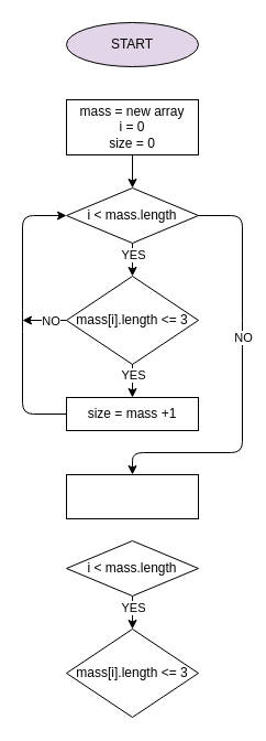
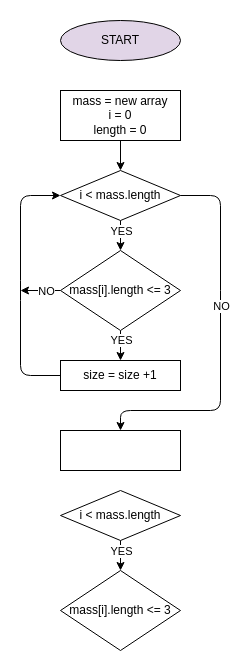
  <mxCell id="0" />
  <mxCell id="1" parent="0" />
  <mxCell id="2" value="START" style="ellipse;whiteSpace=wrap;html=1;fillColor=#e1d5e7;" vertex="1" parent="1"><mxGeometry x="60" y="20" width="120" height="40" as="geometry" /></mxCell>
  <mxCell id="3" value="" style="edgeStyle=none;html=1;" edge="1" parent="1" source="4" target="9"><mxGeometry relative="1" as="geometry" /></mxCell>
- <mxCell id="4" value="mass = new array&lt;br&gt;i = 0&lt;br&gt;size = 0" style="rounded=0;whiteSpace=wrap;html=1;" vertex="1" parent="1"><mxGeometry x="60" y="90" width="120" height="50" as="geometry" /></mxCell>
+ <mxCell id="4" value="mass = new array&lt;br&gt;i = 0&lt;br&gt;length = 0" style="rounded=0;whiteSpace=wrap;html=1;" vertex="1" parent="1"><mxGeometry x="60" y="90" width="120" height="50" as="geometry" /></mxCell>
  <mxCell id="5" value="" style="edgeStyle=none;html=1;" edge="1" parent="1" source="9" target="19"><mxGeometry relative="1" as="geometry" /></mxCell>
  <mxCell id="6" value="YES" style="edgeLabel;html=1;align=center;verticalAlign=middle;resizable=0;points=[];" vertex="1" connectable="0" parent="5"><mxGeometry x="-0.352" relative="1" as="geometry"><mxPoint as="offset" /></mxGeometry></mxCell>
  <mxCell id="7" style="edgeStyle=none;html=1;startArrow=none;" edge="1" parent="1" target="22"><mxGeometry relative="1" as="geometry"><mxPoint x="220" y="290" as="sourcePoint" /><mxPoint x="120" y="420" as="targetPoint" /><Array as="points"><mxPoint x="220" y="410" /><mxPoint x="120" y="410" /></Array></mxGeometry></mxCell>
  <mxCell id="8" value="NO" style="edgeLabel;html=1;align=center;verticalAlign=middle;resizable=0;points=[];" vertex="1" connectable="0" parent="7"><mxGeometry x="-0.873" relative="1" as="geometry"><mxPoint as="offset" /></mxGeometry></mxCell>
  <mxCell id="9" value="i &amp;lt; mass.length" style="rhombus;whiteSpace=wrap;html=1;" vertex="1" parent="1"><mxGeometry x="60" y="170" width="120" height="50" as="geometry" /></mxCell>
  <mxCell id="10" value="" style="edgeStyle=none;html=1;" edge="1" parent="1" source="19" target="15"><mxGeometry relative="1" as="geometry" /></mxCell>
  <mxCell id="11" value="YES" style="edgeLabel;html=1;align=center;verticalAlign=middle;resizable=0;points=[];" vertex="1" connectable="0" parent="10"><mxGeometry x="-0.39" relative="1" as="geometry"><mxPoint as="offset" /></mxGeometry></mxCell>
  <mxCell id="12" style="edgeStyle=none;html=1;exitX=0;exitY=0.5;exitDx=0;exitDy=0;" edge="1" parent="1" source="19"><mxGeometry relative="1" as="geometry"><mxPoint x="20" y="290" as="targetPoint" /></mxGeometry></mxCell>
  <mxCell id="13" value="NO" style="edgeLabel;html=1;align=center;verticalAlign=middle;resizable=0;points=[];" vertex="1" connectable="0" parent="12"><mxGeometry x="-0.232" relative="1" as="geometry"><mxPoint as="offset" /></mxGeometry></mxCell>
  <mxCell id="14" value="" style="edgeStyle=none;html=1;entryX=0;entryY=0.5;entryDx=0;entryDy=0;" edge="1" parent="1" source="15" target="9"><mxGeometry relative="1" as="geometry"><Array as="points"><mxPoint x="20" y="375" /><mxPoint x="20" y="290" /><mxPoint x="20" y="195" /></Array></mxGeometry></mxCell>
- <mxCell id="15" value="size = mass +1" style="rounded=0;whiteSpace=wrap;html=1;" vertex="1" parent="1"><mxGeometry x="60" y="360" width="120" height="30" as="geometry" /></mxCell>
+ <mxCell id="15" value="size = size +1" style="rounded=0;whiteSpace=wrap;html=1;" vertex="1" parent="1"><mxGeometry x="60" y="360" width="120" height="30" as="geometry" /></mxCell>
  <mxCell id="16" value="" style="edgeStyle=none;html=1;" edge="1" parent="1" source="18" target="21"><mxGeometry relative="1" as="geometry" /></mxCell>
  <mxCell id="17" value="YES" style="edgeLabel;html=1;align=center;verticalAlign=middle;resizable=0;points=[];" vertex="1" connectable="0" parent="16"><mxGeometry x="-0.315" relative="1" as="geometry"><mxPoint as="offset" /></mxGeometry></mxCell>
  <mxCell id="18" value="i &amp;lt; mass.length" style="rhombus;whiteSpace=wrap;html=1;" vertex="1" parent="1"><mxGeometry x="60" y="490" width="120" height="50" as="geometry" /></mxCell>
  <mxCell id="19" value="mass[i].length &amp;lt;= 3" style="rhombus;whiteSpace=wrap;html=1;" vertex="1" parent="1"><mxGeometry x="60" y="250" width="120" height="80" as="geometry" /></mxCell>
  <mxCell id="20" value="" style="edgeStyle=none;html=1;endArrow=none;" edge="1" parent="1" source="9"><mxGeometry relative="1" as="geometry"><mxPoint x="125.705" y="217.623" as="sourcePoint" /><mxPoint x="220" y="290" as="targetPoint" /><Array as="points"><mxPoint x="220" y="195" /></Array></mxGeometry></mxCell>
  <mxCell id="21" value="mass[i].length &amp;lt;= 3" style="rhombus;whiteSpace=wrap;html=1;" vertex="1" parent="1"><mxGeometry x="60" y="570" width="120" height="80" as="geometry" /></mxCell>
  <mxCell id="22" value="" style="rounded=0;whiteSpace=wrap;html=1;" vertex="1" parent="1"><mxGeometry x="60" y="430" width="120" height="40" as="geometry" /></mxCell>
